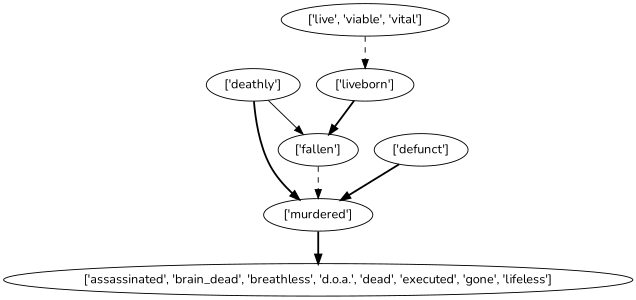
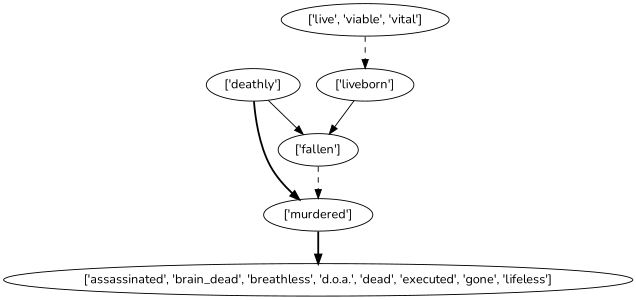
  strict digraph {
    fontname=Nunito
    node [fontname=Nunito]
    edge [fontname=Nunito style=bold]
    "['murdered']"
    "['assassinated', 'brain_dead', 'breathless', 'd.o.a.', 'dead', 'executed', 'gone', 'lifeless']"
    "['deathly']"
    "['fallen']"
-   "['defunct']"
    "['liveborn']"
    "['live', 'viable', 'vital']"
    "['murdered']" -> "['assassinated', 'brain_dead', 'breathless', 'd.o.a.', 'dead', 'executed', 'gone', 'lifeless']"
    "['deathly']" -> "['murdered']"
    "['deathly']" -> "['fallen']" [style=solid]
    "['fallen']" -> "['murdered']" [style=dashed]
-   "['defunct']" -> "['murdered']"
-   "['liveborn']" -> "['fallen']"
+   "['liveborn']" -> "['fallen']" [style=solid]
    "['live', 'viable', 'vital']" -> "['liveborn']" [style=dashed]
  }
